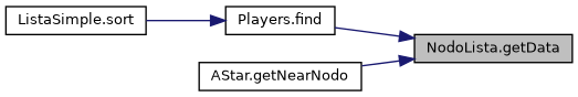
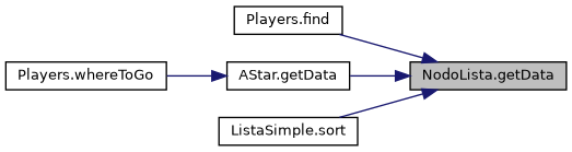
  digraph {
    rankdir=RL
    node [color=black fillcolor=white fontname=Helvetica fontsize=10 shape=record style=filled]
    edge [color=midnightblue dir=back fontname=Helvetica fontsize=10 labelfontname=Helvetica labelfontsize=10 style=solid]
    n1 [fillcolor=grey75 fontcolor=black height=0.2 label="NodoLista.getData" width=0.4]
    n2 [height=0.2 label="Players.find" width=0.4]
-   n3 [height=0.2 label="AStar.getNearNodo" width=0.4]
+   n3 [height=0.2 label="AStar.getData" width=0.4]
    n4 [height=0.2 label="ListaSimple.sort" width=0.4]
+   n5 [height=0.2 label="Players.whereToGo" width=0.4]
    n1 -> n2
    n1 -> n3
-   n2 -> n4
+   n1 -> n4
+   n3 -> n5
  }
